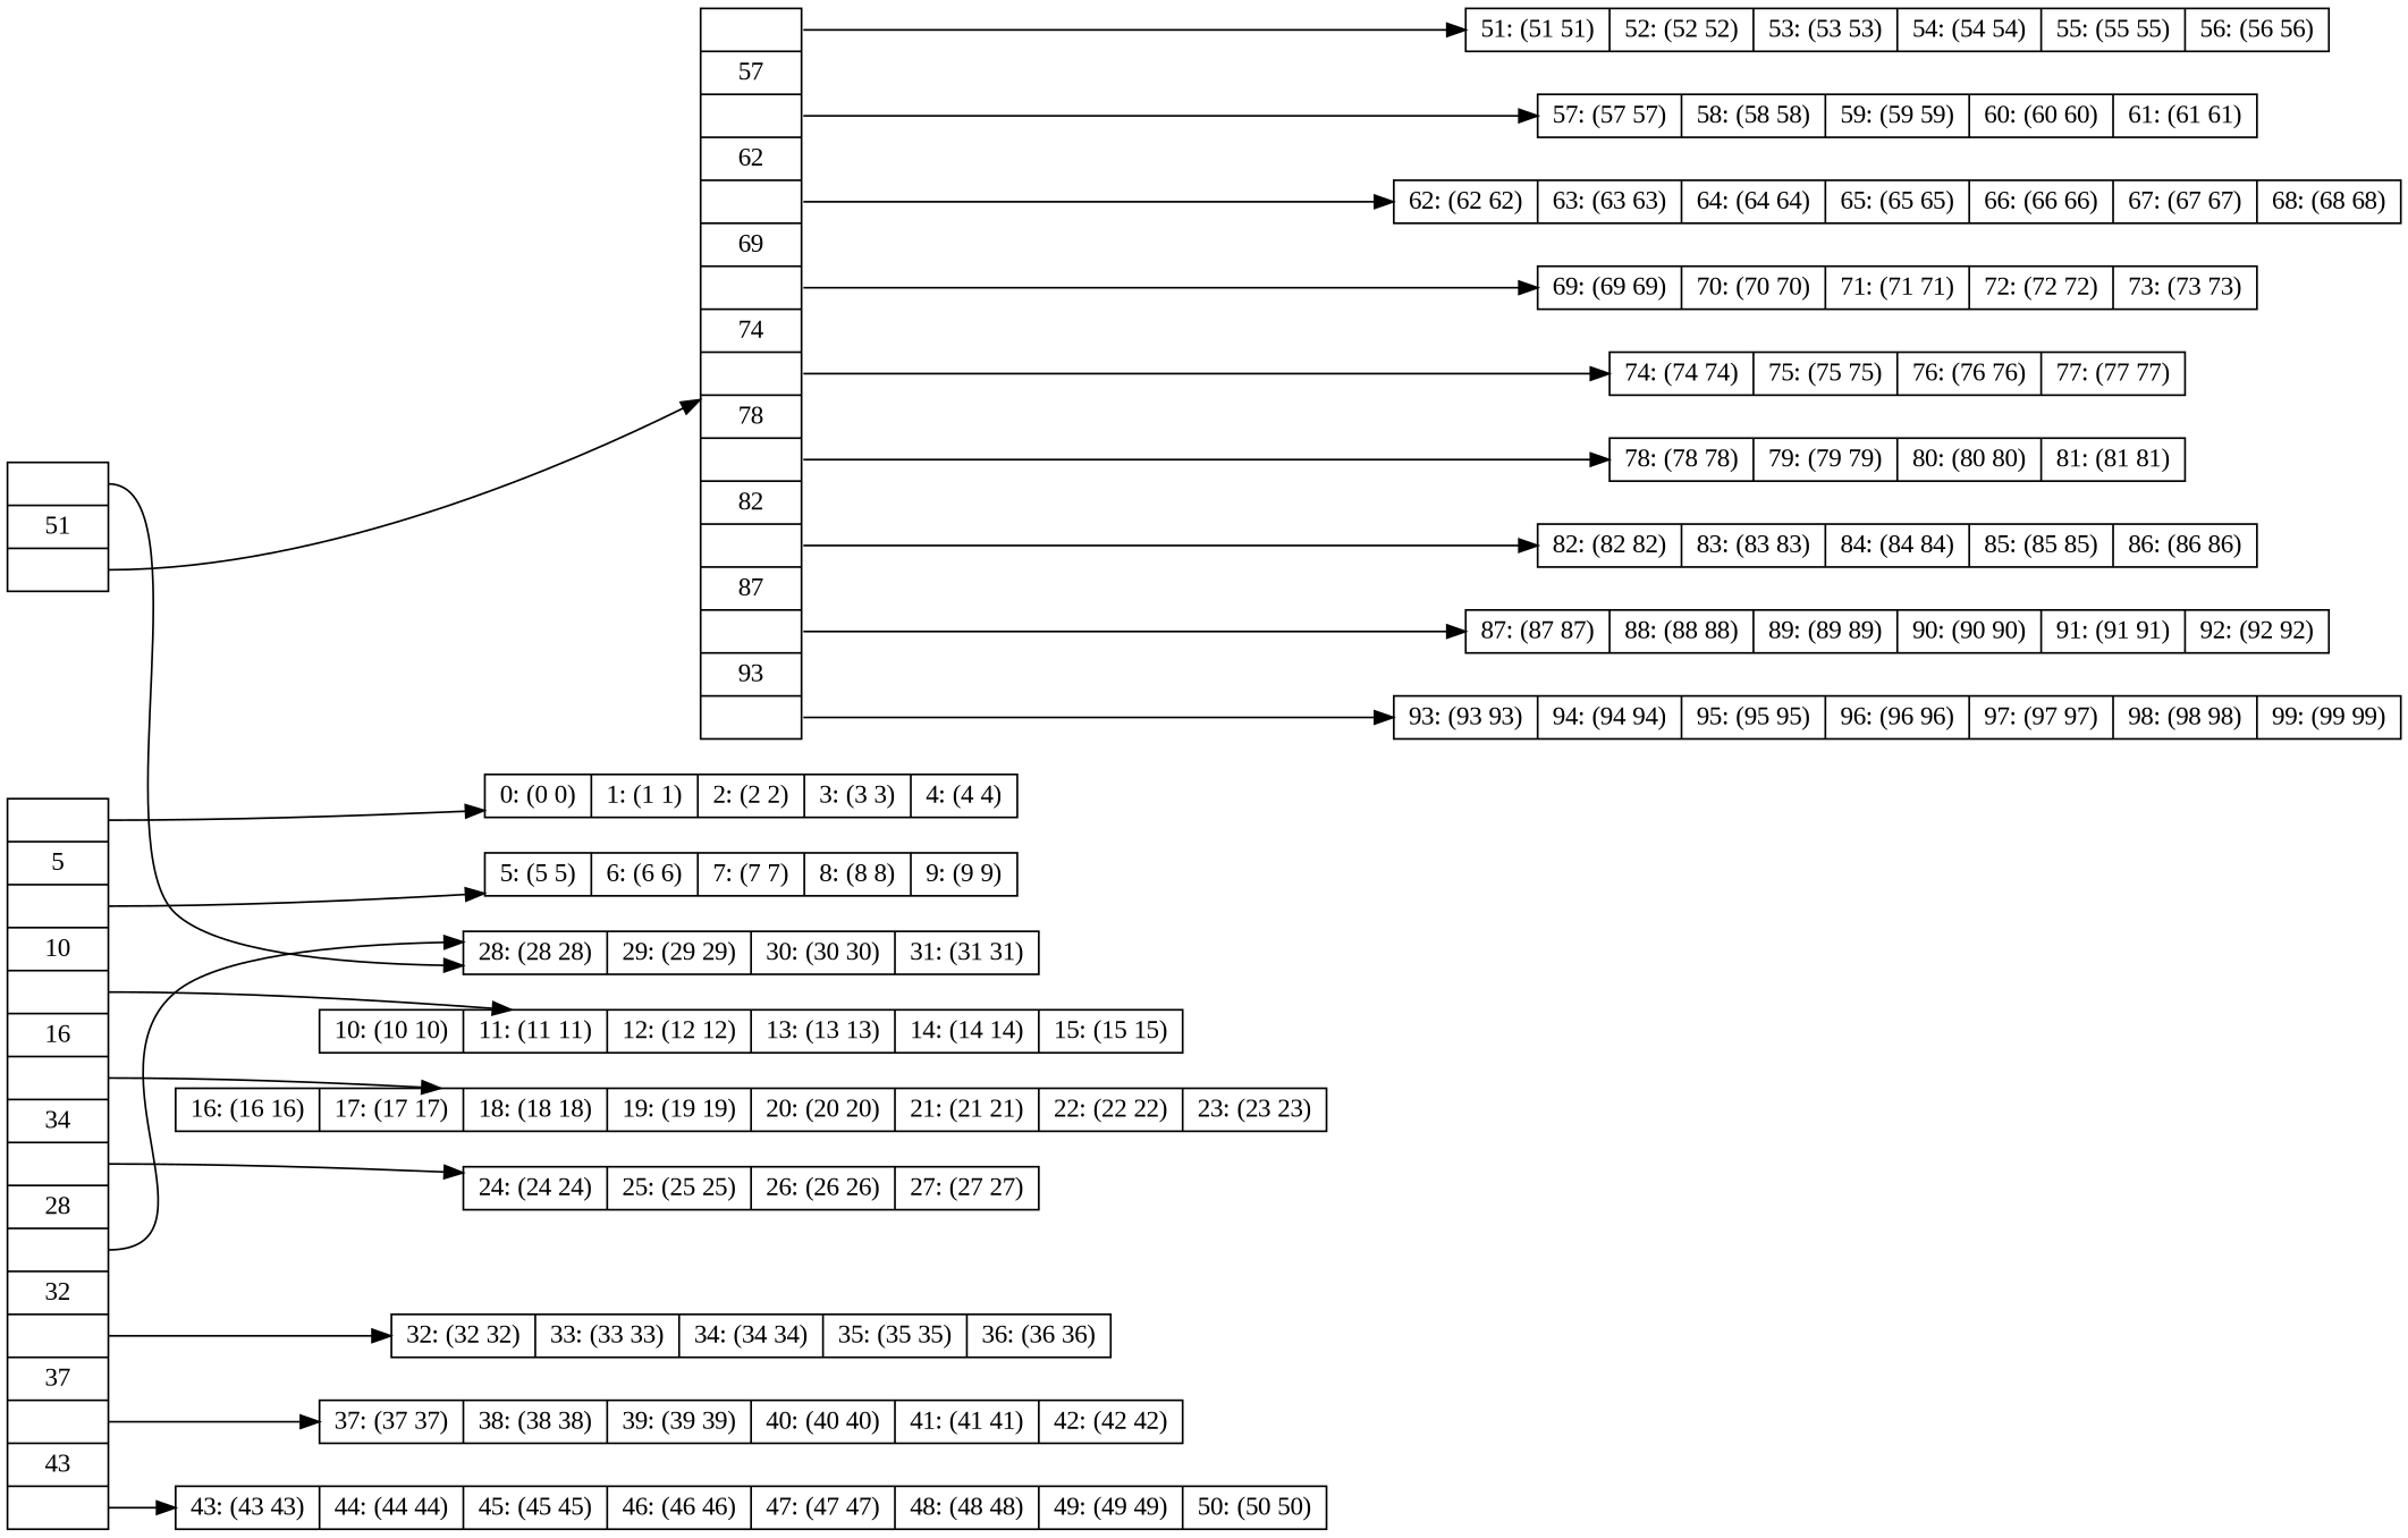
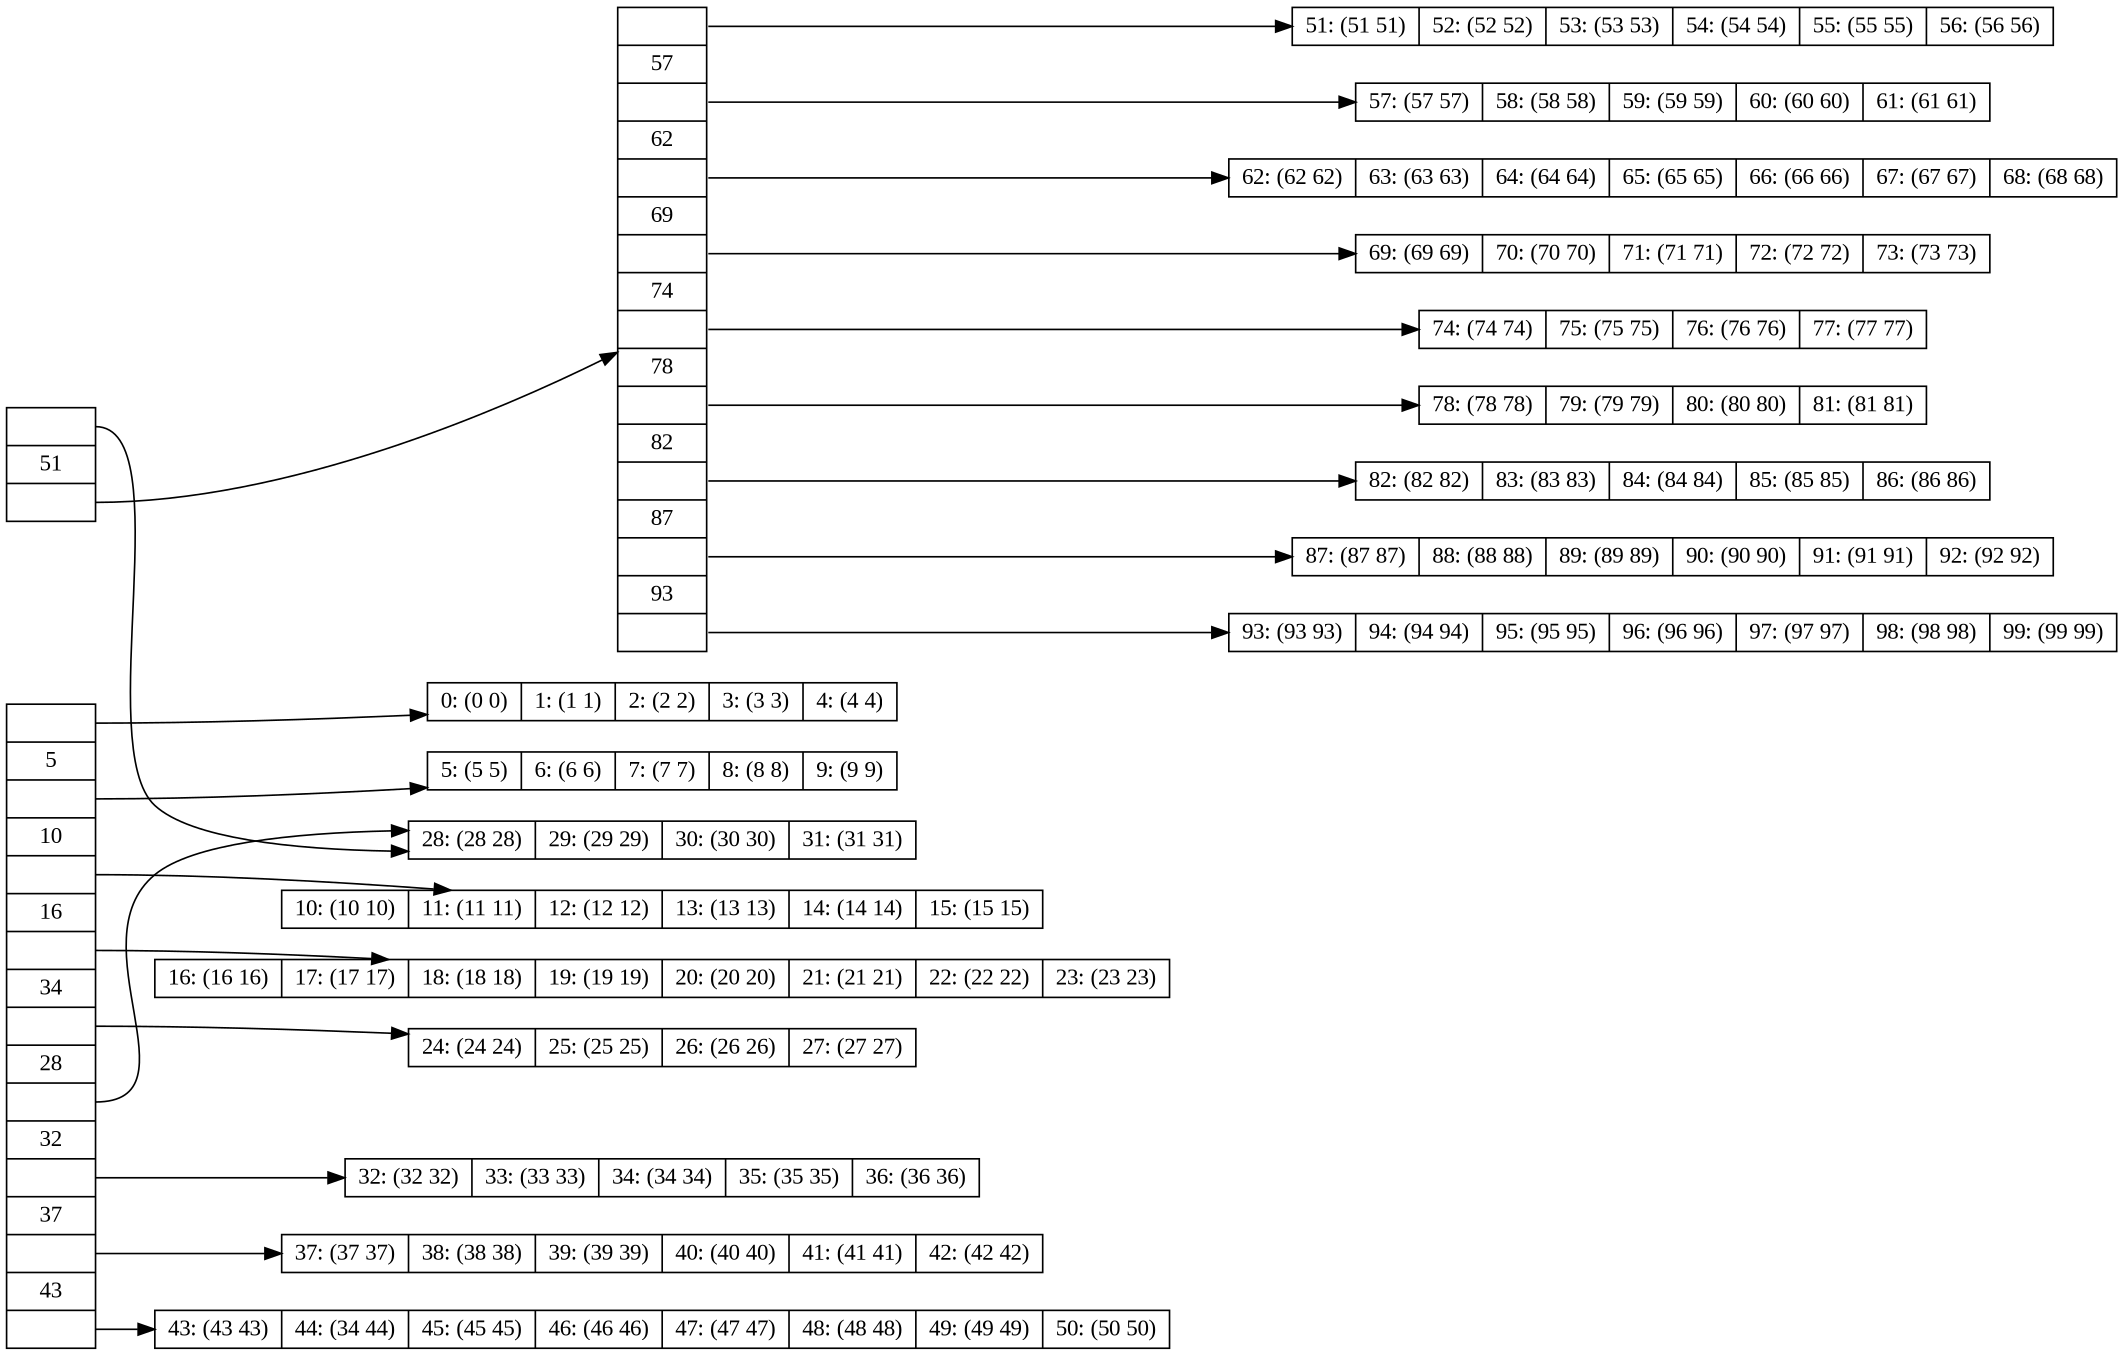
  digraph {
    fontname="Liberation Serif"
    rankdir=LR
    node [fontname="Liberation Serif" shape=record]
    edge [fontname="Liberation Serif" tailport=f1]
    n1 [height=0.1 label="<f0>|51|<f1>"]
    n2 [height=0.1 label="<f0>|57|<f1>|62|<f2>|69|<f3>|74|<f4>|78|<f5>|82|<f6>|87|<f7>|93|<f8>"]
    n3 [height=0.1 label="{28: (28 28)|29: (29 29)|30: (30 30)|31: (31 31)}"]
    n4 [height=0.1 label="<f0>|5|<f1>|10|<f2>|16|<f3>|34|<f4>|28|<f5>|32|<f6>|37|<f7>|43|<f8>"]
    n5 [height=0.1 label="{0: (0 0)|1: (1 1)|2: (2 2)|3: (3 3)|4: (4 4)}"]
    n6 [height=0.1 label="{5: (5 5)|6: (6 6)|7: (7 7)|8: (8 8)|9: (9 9)}"]
    n7 [height=0.1 label="{10: (10 10)|11: (11 11)|12: (12 12)|13: (13 13)|14: (14 14)|15: (15 15)}"]
    n8 [height=0.1 label="{16: (16 16)|17: (17 17)|18: (18 18)|19: (19 19)|20: (20 20)|21: (21 21)|22: (22 22)|23: (23 23)}"]
    n9 [height=0.1 label="{24: (24 24)|25: (25 25)|26: (26 26)|27: (27 27)}"]
    n10 [height=0.1 label="{32: (32 32)|33: (33 33)|34: (34 34)|35: (35 35)|36: (36 36)}"]
    n11 [height=0.1 label="{37: (37 37)|38: (38 38)|39: (39 39)|40: (40 40)|41: (41 41)|42: (42 42)}"]
-   n12 [height=0.1 label="{43: (43 43)|44: (44 44)|45: (45 45)|46: (46 46)|47: (47 47)|48: (48 48)|49: (49 49)|50: (50 50)}"]
+   n12 [height=0.1 label="{43: (43 43)|44: (34 44)|45: (45 45)|46: (46 46)|47: (47 47)|48: (48 48)|49: (49 49)|50: (50 50)}"]
    n13 [height=0.1 label="{51: (51 51)|52: (52 52)|53: (53 53)|54: (54 54)|55: (55 55)|56: (56 56)}"]
    n14 [height=0.1 label="{57: (57 57)|58: (58 58)|59: (59 59)|60: (60 60)|61: (61 61)}"]
    n15 [height=0.1 label="{62: (62 62)|63: (63 63)|64: (64 64)|65: (65 65)|66: (66 66)|67: (67 67)|68: (68 68)}"]
    n16 [height=0.1 label="{69: (69 69)|70: (70 70)|71: (71 71)|72: (72 72)|73: (73 73)}"]
    n17 [height=0.1 label="{74: (74 74)|75: (75 75)|76: (76 76)|77: (77 77)}"]
    n18 [height=0.1 label="{78: (78 78)|79: (79 79)|80: (80 80)|81: (81 81)}"]
    n19 [height=0.1 label="{82: (82 82)|83: (83 83)|84: (84 84)|85: (85 85)|86: (86 86)}"]
    n20 [height=0.1 label="{87: (87 87)|88: (88 88)|89: (89 89)|90: (90 90)|91: (91 91)|92: (92 92)}"]
    n21 [height=0.1 label="{93: (93 93)|94: (94 94)|95: (95 95)|96: (96 96)|97: (97 97)|98: (98 98)|99: (99 99)}"]
    n1 -> n2
    n1 -> n3 [tailport=f0]
    n2 -> n13 [tailport=f0]
    n2 -> n14
    n2 -> n15 [tailport=f2]
    n2 -> n16 [tailport=f3]
    n2 -> n17 [tailport=f4]
    n2 -> n18 [tailport=f5]
    n2 -> n19 [tailport=f6]
    n2 -> n20 [tailport=f7]
    n2 -> n21 [tailport=f8]
    n4 -> n3 [tailport=f5]
    n4 -> n5 [tailport=f0]
    n4 -> n6
    n4 -> n7 [tailport=f2]
    n4 -> n8 [tailport=f3]
    n4 -> n9 [tailport=f4]
    n4 -> n10 [tailport=f6]
    n4 -> n11 [tailport=f7]
    n4 -> n12 [tailport=f8]
  }
